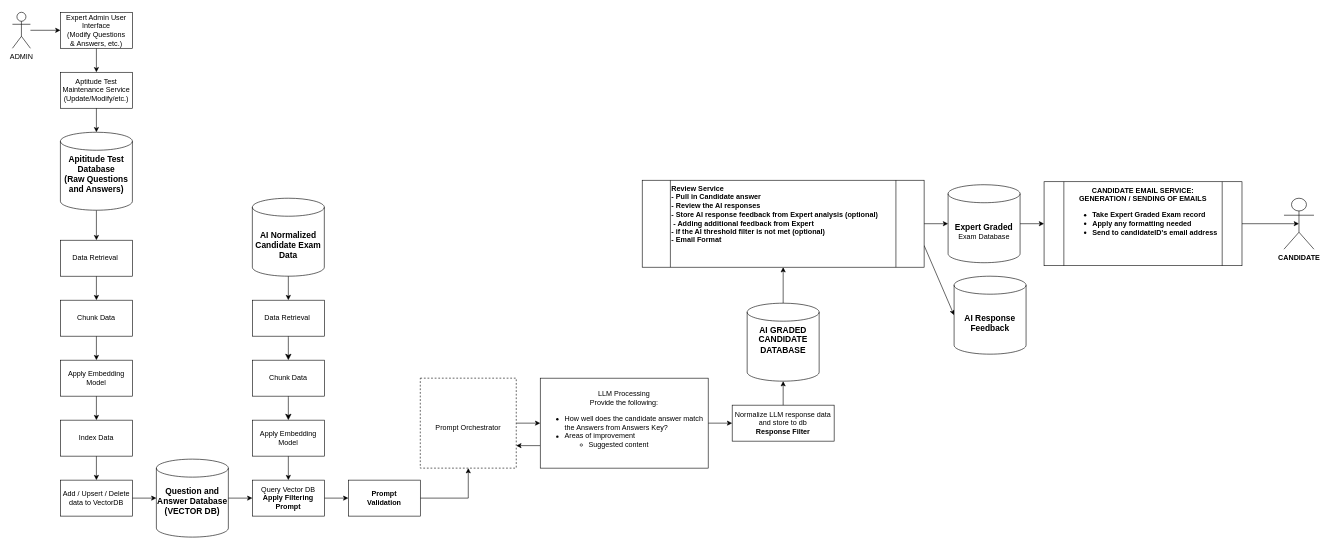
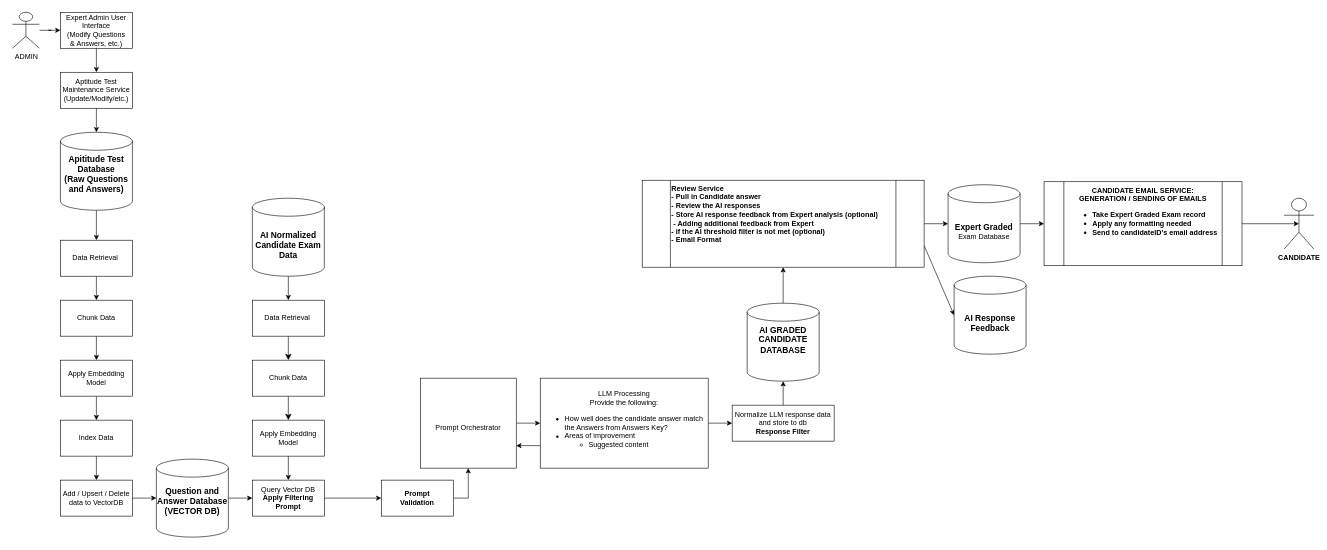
  <mxCell id="0" />
  <mxCell id="1" parent="0" />
  <mxCell id="2" value="&lt;b style=&quot;font-size: 14px;&quot;&gt;AI Normalized Candidate Exam Data&lt;/b&gt;" style="shape=cylinder3;whiteSpace=wrap;html=1;boundedLbl=1;backgroundOutline=1;size=15;strokeColor=default;align=center;verticalAlign=middle;fontFamily=Helvetica;fontSize=12;fontColor=default;fillColor=default;" parent="1" vertex="1"><mxGeometry x="420" y="330" width="120" height="130" as="geometry" /></mxCell>
  <mxCell id="3" style="edgeStyle=none;curved=1;rounded=0;orthogonalLoop=1;jettySize=auto;html=1;fontSize=12;startSize=8;endSize=8;" parent="1" source="4" target="49" edge="1"><mxGeometry relative="1" as="geometry" /></mxCell>
  <mxCell id="4" value="Data Retrieval&amp;nbsp;" style="rounded=0;whiteSpace=wrap;html=1;" parent="1" vertex="1"><mxGeometry x="420" y="500" width="120" height="60" as="geometry" /></mxCell>
  <mxCell id="5" style="edgeStyle=orthogonalEdgeStyle;rounded=0;orthogonalLoop=1;jettySize=auto;html=1;entryX=0.5;entryY=0;entryDx=0;entryDy=0;" parent="1" source="2" target="4" edge="1"><mxGeometry relative="1" as="geometry"><mxPoint x="610" y="470" as="targetPoint" /></mxGeometry></mxCell>
  <mxCell id="6" style="edgeStyle=orthogonalEdgeStyle;rounded=0;orthogonalLoop=1;jettySize=auto;html=1;exitX=0.5;exitY=1;exitDx=0;exitDy=0;entryX=0.5;entryY=0;entryDx=0;entryDy=0;" parent="1" source="7" target="9" edge="1"><mxGeometry relative="1" as="geometry" /></mxCell>
  <mxCell id="7" value="Apply Embedding Model" style="rounded=0;whiteSpace=wrap;html=1;" parent="1" vertex="1"><mxGeometry x="420" y="700" width="120" height="60" as="geometry" /></mxCell>
  <mxCell id="8" style="edgeStyle=orthogonalEdgeStyle;rounded=0;orthogonalLoop=1;jettySize=auto;html=1;entryX=0;entryY=0.5;entryDx=0;entryDy=0;" parent="1" source="9" target="38" edge="1"><mxGeometry relative="1" as="geometry" /></mxCell>
  <mxCell id="9" value="Query Vector DB&lt;br&gt;&lt;b&gt;Apply Filtering&lt;br&gt;Prompt&lt;br&gt;&lt;/b&gt;" style="rounded=0;whiteSpace=wrap;html=1;" parent="1" vertex="1"><mxGeometry x="420" y="800" width="120" height="60" as="geometry" /></mxCell>
  <mxCell id="10" style="edgeStyle=orthogonalEdgeStyle;rounded=0;orthogonalLoop=1;jettySize=auto;html=1;exitX=0.5;exitY=1;exitDx=0;exitDy=0;entryX=0.5;entryY=0;entryDx=0;entryDy=0;" parent="1" source="11" target="36" edge="1"><mxGeometry relative="1" as="geometry"><mxPoint x="20" y="510" as="targetPoint" /></mxGeometry></mxCell>
  <mxCell id="11" value="Data Retrieval&amp;nbsp;" style="rounded=0;whiteSpace=wrap;html=1;" parent="1" vertex="1"><mxGeometry x="100" y="400" width="120" height="60" as="geometry" /></mxCell>
  <mxCell id="12" value="&lt;b&gt;&lt;font style=&quot;font-size: 14px;&quot;&gt;Question and Answer Database (VECTOR DB)&lt;/font&gt;&lt;/b&gt;&lt;div&gt;&lt;b&gt;&lt;font style=&quot;font-size: 14px;&quot;&gt;&lt;br&gt;&lt;/font&gt;&lt;/b&gt;&lt;/div&gt;" style="shape=cylinder3;whiteSpace=wrap;html=1;boundedLbl=1;backgroundOutline=1;size=15;" parent="1" vertex="1"><mxGeometry x="260" y="765" width="120" height="130" as="geometry" /></mxCell>
  <mxCell id="13" style="edgeStyle=orthogonalEdgeStyle;rounded=0;orthogonalLoop=1;jettySize=auto;html=1;exitX=0.5;exitY=1;exitDx=0;exitDy=0;" parent="1" source="14" target="15" edge="1"><mxGeometry relative="1" as="geometry" /></mxCell>
  <mxCell id="14" value="Expert Admin User Interface&lt;div&gt;(Modify Questions&lt;/div&gt;&lt;div&gt;&amp;amp; Answers, etc.)&lt;/div&gt;" style="rounded=0;whiteSpace=wrap;html=1;" parent="1" vertex="1"><mxGeometry x="100" y="20" width="120" height="60" as="geometry" /></mxCell>
  <mxCell id="15" value="Aptitude Test Maintenance Service&lt;div&gt;(Update/Modify/etc.)&lt;/div&gt;" style="rounded=0;whiteSpace=wrap;html=1;" parent="1" vertex="1"><mxGeometry x="100" y="120" width="120" height="60" as="geometry" /></mxCell>
  <mxCell id="16" value="Add / Upsert / Delete data to VectorDB" style="rounded=0;whiteSpace=wrap;html=1;" parent="1" vertex="1"><mxGeometry x="100" y="800" width="120" height="60" as="geometry" /></mxCell>
  <mxCell id="17" style="edgeStyle=orthogonalEdgeStyle;rounded=0;orthogonalLoop=1;jettySize=auto;html=1;exitX=0.5;exitY=1;exitDx=0;exitDy=0;entryX=0.5;entryY=0;entryDx=0;entryDy=0;" parent="1" source="19" target="16" edge="1"><mxGeometry relative="1" as="geometry" /></mxCell>
  <mxCell id="18" value="" style="edgeStyle=orthogonalEdgeStyle;rounded=0;orthogonalLoop=1;jettySize=auto;html=1;startArrow=classic;startFill=1;endArrow=none;endFill=0;" parent="1" source="19" target="20" edge="1"><mxGeometry relative="1" as="geometry" /></mxCell>
  <mxCell id="19" value="Index Data" style="rounded=0;whiteSpace=wrap;html=1;" parent="1" vertex="1"><mxGeometry x="100" y="700" width="120" height="60" as="geometry" /></mxCell>
  <mxCell id="20" value="Apply Embedding Model" style="rounded=0;whiteSpace=wrap;html=1;" parent="1" vertex="1"><mxGeometry x="100" y="600" width="120" height="60" as="geometry" /></mxCell>
  <mxCell id="21" style="edgeStyle=orthogonalEdgeStyle;rounded=0;orthogonalLoop=1;jettySize=auto;html=1;exitX=0.5;exitY=1;exitDx=0;exitDy=0;exitPerimeter=0;entryX=0.5;entryY=0;entryDx=0;entryDy=0;" parent="1" source="22" target="11" edge="1"><mxGeometry relative="1" as="geometry" /></mxCell>
  <mxCell id="22" value="&lt;b&gt;&lt;font style=&quot;font-size: 14px;&quot;&gt;Apititude Test Database&lt;/font&gt;&lt;/b&gt;&lt;div&gt;&lt;b&gt;&lt;font style=&quot;font-size: 14px;&quot;&gt;(Raw Questions and Answers&lt;/font&gt;&lt;/b&gt;&lt;b style=&quot;background-color: transparent;&quot;&gt;&lt;font style=&quot;font-size: 14px;&quot;&gt;)&lt;/font&gt;&lt;/b&gt;&lt;/div&gt;&lt;div&gt;&lt;div&gt;&lt;div&gt;&lt;b&gt;&lt;font style=&quot;font-size: 14px;&quot;&gt;&lt;br&gt;&lt;/font&gt;&lt;/b&gt;&lt;/div&gt;&lt;/div&gt;&lt;/div&gt;" style="shape=cylinder3;whiteSpace=wrap;html=1;boundedLbl=1;backgroundOutline=1;size=15;strokeColor=default;align=center;verticalAlign=middle;fontFamily=Helvetica;fontSize=12;fontColor=default;fillColor=default;" parent="1" vertex="1"><mxGeometry x="100" y="220" width="120" height="130" as="geometry" /></mxCell>
  <mxCell id="23" style="edgeStyle=orthogonalEdgeStyle;rounded=0;orthogonalLoop=1;jettySize=auto;html=1;entryX=0;entryY=0.5;entryDx=0;entryDy=0;" parent="1" source="24" target="14" edge="1"><mxGeometry relative="1" as="geometry" /></mxCell>
- <mxCell id="24" value="ADMIN" style="shape=umlActor;verticalLabelPosition=bottom;verticalAlign=top;html=1;outlineConnect=0;" parent="1" vertex="1"><mxGeometry x="20" y="20" width="30" height="60" as="geometry" /></mxCell>
+ <mxCell id="24" value="ADMIN" style="shape=umlActor;verticalLabelPosition=bottom;verticalAlign=top;html=1;outlineConnect=0;" parent="1" vertex="1"><mxGeometry x="20" y="20" width="45" height="60" as="geometry" /></mxCell>
  <mxCell id="25" style="edgeStyle=orthogonalEdgeStyle;rounded=0;orthogonalLoop=1;jettySize=auto;html=1;exitX=0.5;exitY=1;exitDx=0;exitDy=0;entryX=0.5;entryY=0;entryDx=0;entryDy=0;entryPerimeter=0;" parent="1" source="15" target="22" edge="1"><mxGeometry relative="1" as="geometry" /></mxCell>
  <mxCell id="26" style="edgeStyle=orthogonalEdgeStyle;rounded=0;orthogonalLoop=1;jettySize=auto;html=1;" parent="1" source="27" target="31" edge="1"><mxGeometry relative="1" as="geometry" /></mxCell>
- <mxCell id="27" value="&lt;div&gt;&lt;br&gt;&lt;/div&gt;&lt;div&gt;&lt;span style=&quot;text-align: left; background-color: initial;&quot;&gt;Prompt Orchestrator&lt;/span&gt;&lt;/div&gt;" style="rounded=0;whiteSpace=wrap;html=1;dashed=1;" parent="1" vertex="1"><mxGeometry x="700" y="630" width="160" height="150" as="geometry" /></mxCell>
+ <mxCell id="27" value="&lt;div&gt;&lt;br&gt;&lt;/div&gt;&lt;div&gt;&lt;span style=&quot;text-align: left; background-color: initial;&quot;&gt;Prompt Orchestrator&lt;/span&gt;&lt;/div&gt;" style="rounded=0;whiteSpace=wrap;html=1;" parent="1" vertex="1"><mxGeometry x="700" y="630" width="160" height="150" as="geometry" /></mxCell>
  <mxCell id="28" value="Normalize LLM response data and store to db&lt;br&gt;&lt;b&gt;Response Filter&lt;/b&gt;" style="rounded=0;whiteSpace=wrap;html=1;" parent="1" vertex="1"><mxGeometry x="1220" y="675" width="170" height="60" as="geometry" /></mxCell>
  <mxCell id="29" style="edgeStyle=orthogonalEdgeStyle;rounded=0;orthogonalLoop=1;jettySize=auto;html=1;entryX=0;entryY=0.5;entryDx=0;entryDy=0;" parent="1" source="31" target="28" edge="1"><mxGeometry relative="1" as="geometry" /></mxCell>
  <mxCell id="30" style="edgeStyle=orthogonalEdgeStyle;rounded=0;orthogonalLoop=1;jettySize=auto;html=1;entryX=1;entryY=0.75;entryDx=0;entryDy=0;" parent="1" source="31" target="27" edge="1"><mxGeometry relative="1" as="geometry"><Array as="points"><mxPoint x="1020" y="708" /></Array></mxGeometry></mxCell>
  <mxCell id="31" value="LLM Processing&lt;br&gt;Provide the following:&lt;br&gt;&lt;ul&gt;&lt;li style=&quot;text-align: left;&quot;&gt;How well does the candidate answer match the Answers from Answers Key?&lt;/li&gt;&lt;li style=&quot;text-align: left;&quot;&gt;Areas of improvement&lt;/li&gt;&lt;ul&gt;&lt;li style=&quot;text-align: left;&quot;&gt;Suggested content&lt;/li&gt;&lt;/ul&gt;&lt;/ul&gt;" style="rounded=0;whiteSpace=wrap;html=1;" parent="1" vertex="1"><mxGeometry x="900" y="630" width="280" height="150" as="geometry" /></mxCell>
  <mxCell id="32" style="edgeStyle=orthogonalEdgeStyle;rounded=0;orthogonalLoop=1;jettySize=auto;html=1;entryX=0.5;entryY=1;entryDx=0;entryDy=0;" parent="1" source="33" target="44" edge="1"><mxGeometry relative="1" as="geometry" /></mxCell>
  <mxCell id="33" value="&lt;b&gt;&lt;font style=&quot;font-size: 14px;&quot;&gt;AI GRADED CANDIDATE DATABASE&lt;/font&gt;&lt;/b&gt;&lt;div&gt;&lt;b&gt;&lt;font style=&quot;font-size: 14px;&quot;&gt;&lt;br&gt;&lt;/font&gt;&lt;/b&gt;&lt;/div&gt;&lt;div&gt;&lt;b&gt;&lt;font style=&quot;font-size: 14px;&quot;&gt;&lt;br&gt;&lt;/font&gt;&lt;/b&gt;&lt;/div&gt;" style="shape=cylinder3;whiteSpace=wrap;html=1;boundedLbl=1;backgroundOutline=1;size=15;strokeColor=default;align=center;verticalAlign=middle;fontFamily=Helvetica;fontSize=12;fontColor=default;fillColor=default;" parent="1" vertex="1"><mxGeometry x="1245" y="505" width="120" height="130" as="geometry" /></mxCell>
  <mxCell id="34" style="edgeStyle=orthogonalEdgeStyle;rounded=0;orthogonalLoop=1;jettySize=auto;html=1;entryX=0.5;entryY=1;entryDx=0;entryDy=0;entryPerimeter=0;" parent="1" source="28" target="33" edge="1"><mxGeometry relative="1" as="geometry" /></mxCell>
  <mxCell id="35" style="edgeStyle=orthogonalEdgeStyle;rounded=0;orthogonalLoop=1;jettySize=auto;html=1;entryX=0.5;entryY=0;entryDx=0;entryDy=0;" parent="1" source="36" target="20" edge="1"><mxGeometry relative="1" as="geometry" /></mxCell>
  <mxCell id="36" value="Chunk Data" style="rounded=0;whiteSpace=wrap;html=1;" parent="1" vertex="1"><mxGeometry x="100" y="500" width="120" height="60" as="geometry" /></mxCell>
  <mxCell id="37" style="edgeStyle=orthogonalEdgeStyle;rounded=0;orthogonalLoop=1;jettySize=auto;html=1;exitX=1;exitY=0.5;exitDx=0;exitDy=0;" parent="1" source="38" target="27" edge="1"><mxGeometry relative="1" as="geometry" /></mxCell>
- <mxCell id="38" value="&lt;b&gt;Prompt&lt;br&gt;Validation&lt;br&gt;&lt;/b&gt;" style="rounded=0;whiteSpace=wrap;html=1;" parent="1" vertex="1"><mxGeometry x="580" y="800" width="120" height="60" as="geometry" /></mxCell>
+ <mxCell id="38" value="&lt;b&gt;Prompt&lt;br&gt;Validation&lt;br&gt;&lt;/b&gt;" style="rounded=0;whiteSpace=wrap;html=1;" parent="1" vertex="1"><mxGeometry x="635" y="800" width="120" height="60" as="geometry" /></mxCell>
  <mxCell id="39" style="edgeStyle=orthogonalEdgeStyle;rounded=0;orthogonalLoop=1;jettySize=auto;html=1;entryX=0;entryY=0.5;entryDx=0;entryDy=0;" parent="1" source="40" target="47" edge="1"><mxGeometry relative="1" as="geometry" /></mxCell>
  <mxCell id="40" value="&lt;span style=&quot;font-size: 14px;&quot;&gt;&lt;b&gt;Expert Graded&lt;br&gt;&lt;/b&gt;&lt;/span&gt;Exam Database" style="shape=cylinder3;whiteSpace=wrap;html=1;boundedLbl=1;backgroundOutline=1;size=15;strokeColor=default;align=center;verticalAlign=middle;fontFamily=Helvetica;fontSize=12;fontColor=default;fillColor=default;" parent="1" vertex="1"><mxGeometry x="1580" y="307.5" width="120" height="130" as="geometry" /></mxCell>
  <mxCell id="41" value="&lt;b&gt;CANDIDATE&lt;/b&gt;" style="shape=umlActor;verticalLabelPosition=bottom;verticalAlign=top;html=1;outlineConnect=0;" parent="1" vertex="1"><mxGeometry x="2140" y="330" width="50" height="85" as="geometry" /></mxCell>
  <mxCell id="42" style="edgeStyle=orthogonalEdgeStyle;rounded=0;orthogonalLoop=1;jettySize=auto;html=1;" parent="1" source="44" target="40" edge="1"><mxGeometry relative="1" as="geometry" /></mxCell>
  <mxCell id="43" style="edgeStyle=none;html=1;exitX=1;exitY=0.75;exitDx=0;exitDy=0;entryX=0;entryY=0.5;entryDx=0;entryDy=0;entryPerimeter=0;" parent="1" source="44" target="45" edge="1"><mxGeometry relative="1" as="geometry" /></mxCell>
  <mxCell id="44" value="&lt;b&gt;Review Service&lt;br&gt;- Pull in Candidate answer&lt;br&gt;-&amp;nbsp;Review the AI responses&lt;br&gt;- Store AI response feedback from Expert analysis (optional)&lt;br&gt;&amp;nbsp;- Adding additional feedback from Expert&lt;br&gt;&lt;/b&gt;&lt;b style=&quot;border-color: var(--border-color);&quot;&gt;- if the AI threshold filter is not met (optional)&lt;/b&gt;&lt;b&gt;&lt;br&gt;- Email Format&lt;br&gt;&lt;/b&gt;" style="shape=process;whiteSpace=wrap;html=1;backgroundOutline=1;verticalAlign=top;align=left;" parent="1" vertex="1"><mxGeometry x="1070" y="300" width="470" height="145" as="geometry" /></mxCell>
  <mxCell id="45" value="&lt;span style=&quot;font-size: 14px;&quot;&gt;&lt;b&gt;AI Response&lt;br&gt;Feedback&lt;br&gt;&lt;/b&gt;&lt;/span&gt;" style="shape=cylinder3;whiteSpace=wrap;html=1;boundedLbl=1;backgroundOutline=1;size=15;strokeColor=default;align=center;verticalAlign=middle;fontFamily=Helvetica;fontSize=12;fontColor=default;fillColor=default;" parent="1" vertex="1"><mxGeometry x="1590" y="460" width="120" height="130" as="geometry" /></mxCell>
  <mxCell id="46" style="edgeStyle=orthogonalEdgeStyle;rounded=0;orthogonalLoop=1;jettySize=auto;html=1;entryX=0.5;entryY=0.5;entryDx=0;entryDy=0;entryPerimeter=0;" parent="1" source="47" target="41" edge="1"><mxGeometry relative="1" as="geometry" /></mxCell>
  <mxCell id="47" value="&lt;b&gt;CANDIDATE EMAIL SERVICE:&lt;/b&gt;&lt;div&gt;&lt;b&gt;GENERATION / SENDING OF EMAILS&lt;/b&gt;&lt;/div&gt;&lt;div&gt;&lt;ul&gt;&lt;li style=&quot;text-align: left;&quot;&gt;&lt;b&gt;Take Expert Graded Exam record&lt;/b&gt;&lt;/li&gt;&lt;li style=&quot;text-align: left;&quot;&gt;&lt;b&gt;Apply any formatting needed&lt;/b&gt;&lt;/li&gt;&lt;li style=&quot;text-align: left;&quot;&gt;&lt;b&gt;Send to candidateID's email address&lt;/b&gt;&lt;/li&gt;&lt;/ul&gt;&lt;/div&gt;" style="shape=process;whiteSpace=wrap;html=1;backgroundOutline=1;verticalAlign=top;align=center;" parent="1" vertex="1"><mxGeometry x="1740" y="302.5" width="330" height="140" as="geometry" /></mxCell>
  <mxCell id="48" value="" style="edgeStyle=none;curved=1;rounded=0;orthogonalLoop=1;jettySize=auto;html=1;fontSize=12;startSize=8;endSize=8;" parent="1" source="49" target="7" edge="1"><mxGeometry relative="1" as="geometry" /></mxCell>
  <mxCell id="49" value="Chunk Data" style="rounded=0;whiteSpace=wrap;html=1;" parent="1" vertex="1"><mxGeometry x="420" y="600" width="120" height="60" as="geometry" /></mxCell>
  <mxCell id="50" style="edgeStyle=none;html=1;exitX=1;exitY=0.5;exitDx=0;exitDy=0;" parent="1" source="16" target="12" edge="1"><mxGeometry relative="1" as="geometry" /></mxCell>
  <mxCell id="51" style="edgeStyle=none;html=1;" parent="1" source="12" target="9" edge="1"><mxGeometry relative="1" as="geometry"><mxPoint x="425" y="830" as="targetPoint" /></mxGeometry></mxCell>
